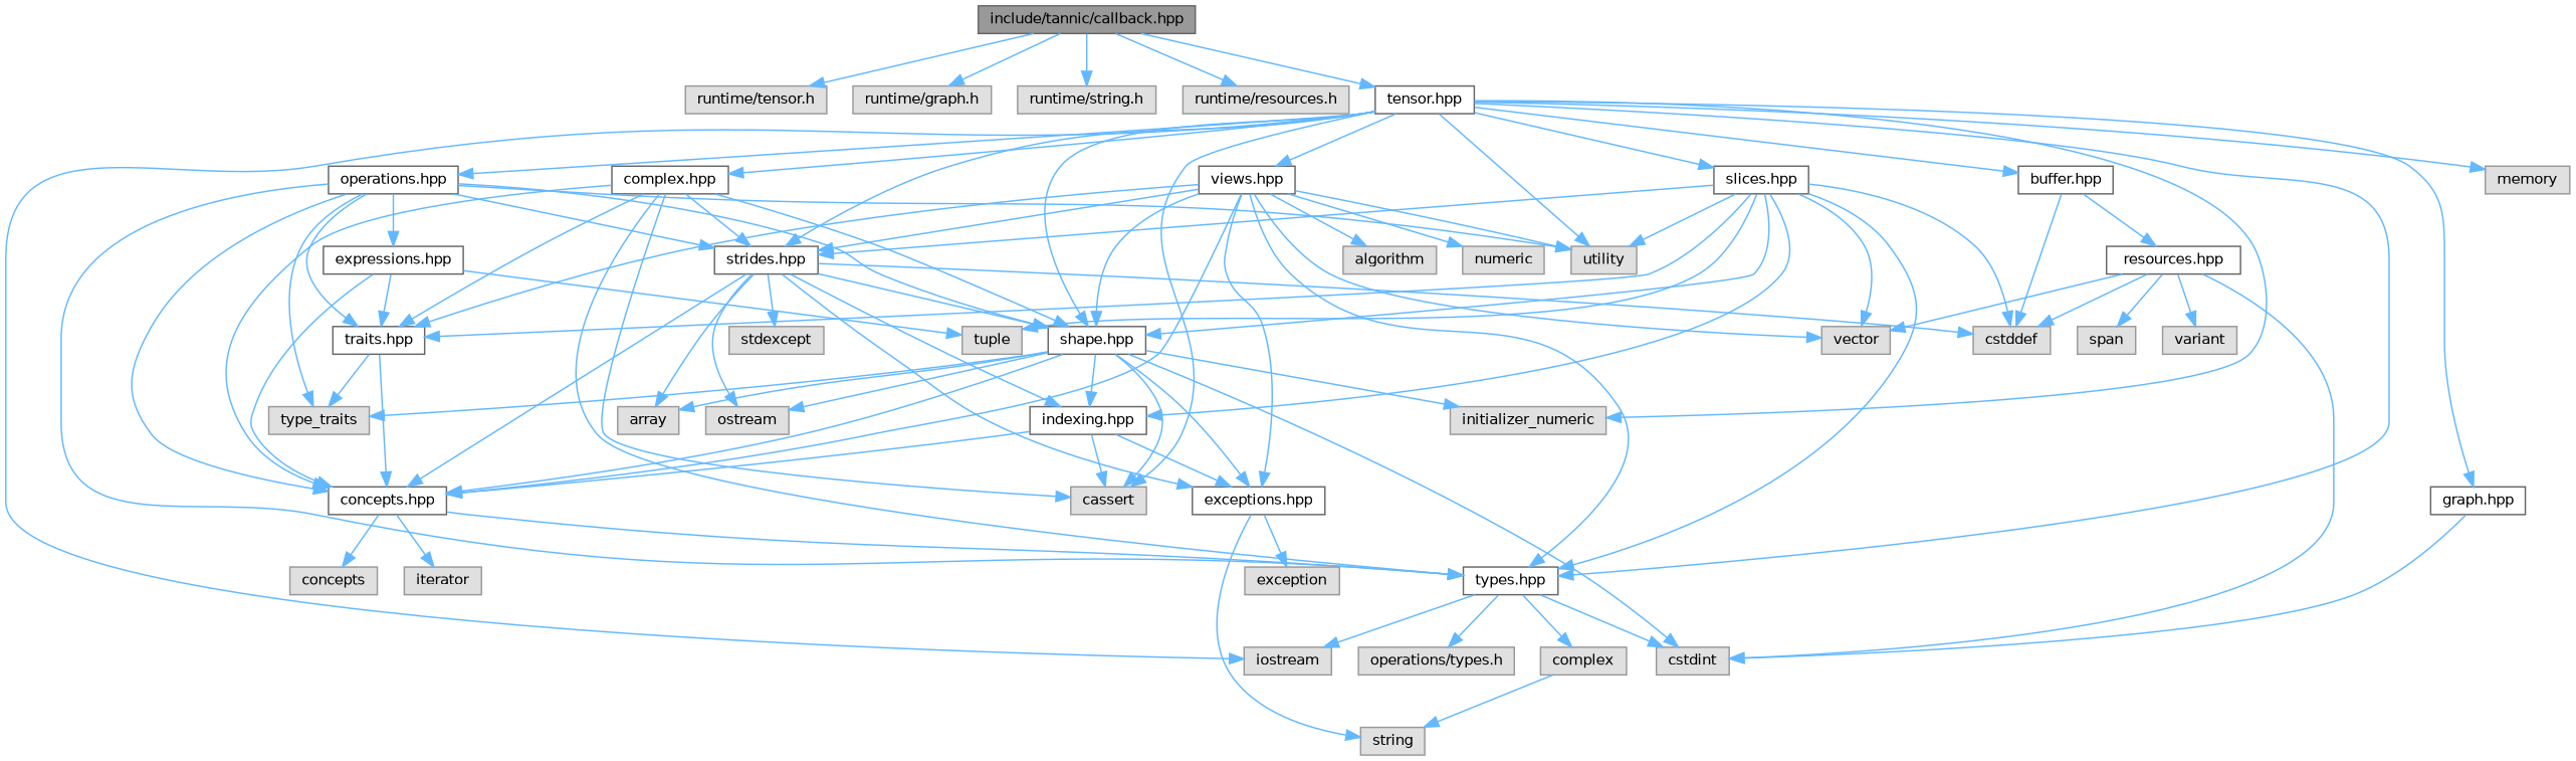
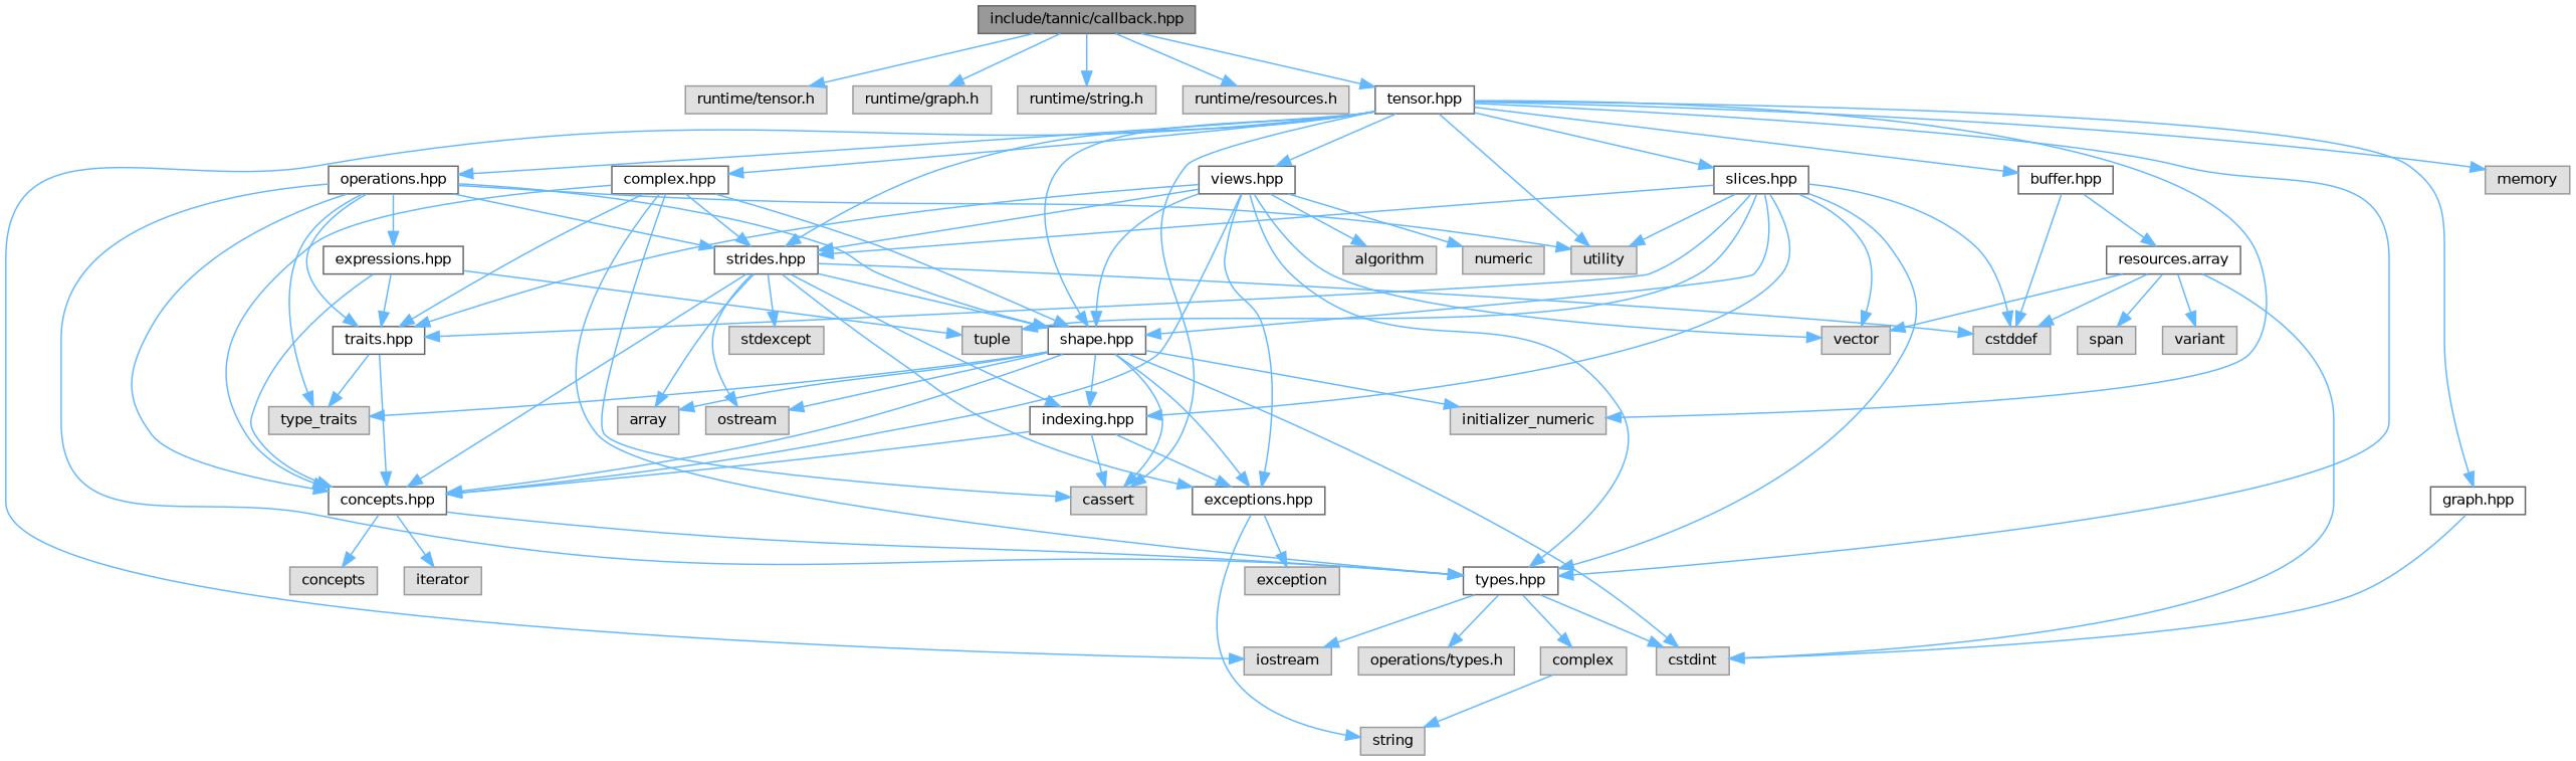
  digraph {
    node [color=grey60 fillcolor="#E0E0E0" fontname=Helvetica fontsize=10 shape=box style=filled]
    edge [color=steelblue1 fontname=Helvetica fontsize=10 labelfontname=Helvetica labelfontsize=10 style=solid]
    n1 [color=gray40 fillcolor=grey60 fontcolor=black height=0.2 label="include/tannic/callback.hpp" width=0.4]
    n2 [height=0.2 label="runtime/tensor.h" width=0.4]
    n3 [height=0.2 label="runtime/graph.h" width=0.4]
    n4 [height=0.2 label="runtime/string.h" width=0.4]
    n5 [height=0.2 label="runtime/resources.h" width=0.4]
    n6 [color=grey40 fillcolor=white height=0.2 label="tensor.hpp" width=0.4]
    n7 [height=0.2 label=iostream width=0.4]
    n8 [height=0.2 label=memory width=0.4]
    n9 [height=0.2 label=cassert width=0.4]
    n10 [height=0.2 label=utility width=0.4]
    n11 [height=0.2 label=initializer_numeric width=0.4]
    n12 [color=grey40 fillcolor=white height=0.2 label="types.hpp" width=0.4]
    n13 [color=grey40 fillcolor=white height=0.2 label="shape.hpp" width=0.4]
    n14 [color=grey40 fillcolor=white height=0.2 label="strides.hpp" width=0.4]
    n15 [color=grey40 fillcolor=white height=0.2 label="buffer.hpp" width=0.4]
    n16 [color=grey40 fillcolor=white height=0.2 label="slices.hpp" width=0.4]
    n17 [color=grey40 fillcolor=white height=0.2 label="views.hpp" width=0.4]
    n18 [color=grey40 fillcolor=white height=0.2 label="operations.hpp" width=0.4]
    n19 [color=grey40 fillcolor=white height=0.2 label="complex.hpp" width=0.4]
    n20 [color=grey40 fillcolor=white height=0.2 label="graph.hpp" width=0.4]
    n21 [height=0.2 label=cstdint width=0.4]
    n22 [height=0.2 label=complex width=0.4]
    n23 [height=0.2 label="operations/types.h" width=0.4]
    n24 [height=0.2 label=type_traits width=0.4]
    n25 [height=0.2 label=array width=0.4]
    n26 [height=0.2 label=ostream width=0.4]
    n27 [color=grey40 fillcolor=white height=0.2 label="concepts.hpp" width=0.4]
    n28 [color=grey40 fillcolor=white height=0.2 label="indexing.hpp" width=0.4]
    n29 [color=grey40 fillcolor=white height=0.2 label="exceptions.hpp" width=0.4]
    n30 [height=0.2 label=cstddef width=0.4]
    n31 [height=0.2 label=stdexcept width=0.4]
-   n32 [color=grey40 fillcolor=white height=0.2 label="resources.hpp" width=0.4]
+   n32 [color=grey40 fillcolor=white height=0.2 label="resources.array" width=0.4]
    n33 [height=0.2 label=vector width=0.4]
    n34 [height=0.2 label=tuple width=0.4]
    n35 [color=grey40 fillcolor=white height=0.2 label="traits.hpp" width=0.4]
    n36 [height=0.2 label=algorithm width=0.4]
    n37 [height=0.2 label=numeric width=0.4]
    n38 [color=grey40 fillcolor=white height=0.2 label="expressions.hpp" width=0.4]
    n39 [height=0.2 label=string width=0.4]
    n40 [height=0.2 label=concepts width=0.4]
    n41 [height=0.2 label=iterator width=0.4]
    n42 [height=0.2 label=exception width=0.4]
    n43 [height=0.2 label=span width=0.4]
    n44 [height=0.2 label=variant width=0.4]
    n1 -> n2
    n1 -> n3
    n1 -> n4
    n1 -> n5
    n1 -> n6
    n6 -> n7
    n6 -> n8
    n6 -> n9
    n6 -> n10
    n6 -> n11
    n6 -> n12
    n6 -> n13
    n6 -> n14
    n6 -> n15
    n6 -> n16
    n6 -> n17
    n6 -> n18
    n6 -> n19
    n6 -> n20
    n12 -> n7
    n12 -> n21
    n12 -> n22
    n12 -> n23
    n13 -> n9
    n13 -> n11
    n13 -> n21
    n13 -> n24
    n13 -> n25
    n13 -> n26
    n13 -> n27
    n13 -> n28
    n13 -> n29
    n14 -> n13
    n14 -> n25
    n14 -> n26
    n14 -> n27
    n14 -> n28
    n14 -> n29
    n14 -> n30
    n14 -> n31
    n15 -> n30
    n15 -> n32
    n16 -> n10
    n16 -> n12
    n16 -> n13
    n16 -> n14
    n16 -> n28
    n16 -> n30
    n16 -> n33
    n16 -> n34
    n16 -> n35
-   n17 -> n10
    n17 -> n12
    n17 -> n13
    n17 -> n14
    n17 -> n27
    n17 -> n29
    n17 -> n33
    n17 -> n35
    n17 -> n36
    n17 -> n37
    n18 -> n10
    n18 -> n12
    n18 -> n13
    n18 -> n14
    n18 -> n24
    n18 -> n27
    n18 -> n35
    n18 -> n38
    n19 -> n9
    n19 -> n12
    n19 -> n13
    n19 -> n14
    n19 -> n27
    n19 -> n35
    n20 -> n21
    n22 -> n39
    n27 -> n12
    n27 -> n40
    n27 -> n41
    n28 -> n9
    n28 -> n27
    n28 -> n29
    n29 -> n39
    n29 -> n42
    n32 -> n21
    n32 -> n30
    n32 -> n33
    n32 -> n43
    n32 -> n44
    n35 -> n24
    n35 -> n27
    n38 -> n27
    n38 -> n34
    n38 -> n35
  }
